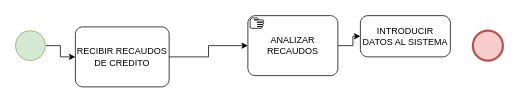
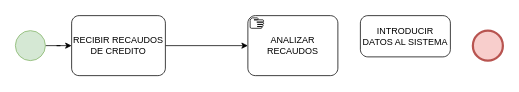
  <mxCell id="0" />
  <mxCell id="1" parent="0" />
  <mxCell id="2" value="" style="edgeStyle=orthogonalEdgeStyle;rounded=0;orthogonalLoop=1;jettySize=auto;html=1;" edge="1" parent="1" source="3" target="5"><mxGeometry relative="1" as="geometry" /></mxCell>
  <mxCell id="3" value="" style="points=[[0.145,0.145,0],[0.5,0,0],[0.855,0.145,0],[1,0.5,0],[0.855,0.855,0],[0.5,1,0],[0.145,0.855,0],[0,0.5,0]];shape=mxgraph.bpmn.event;html=1;verticalLabelPosition=bottom;labelBackgroundColor=#ffffff;verticalAlign=top;align=center;perimeter=ellipsePerimeter;outlineConnect=0;aspect=fixed;outline=standard;symbol=general;fillColor=#d5e8d4;strokeColor=#82b366;" vertex="1" parent="1"><mxGeometry x="20" y="40" width="40" height="40" as="geometry" /></mxCell>
  <mxCell id="4" value="" style="edgeStyle=orthogonalEdgeStyle;rounded=0;orthogonalLoop=1;jettySize=auto;html=1;" edge="1" parent="1" source="5" target="9"><mxGeometry relative="1" as="geometry" /></mxCell>
- <mxCell id="5" value="RECIBIR RECAUDOS DE CREDITO" style="points=[[0.25,0,0],[0.5,0,0],[0.75,0,0],[1,0.25,0],[1,0.5,0],[1,0.75,0],[0.75,1,0],[0.5,1,0],[0.25,1,0],[0,0.75,0],[0,0.5,0],[0,0.25,0]];shape=mxgraph.bpmn.task;whiteSpace=wrap;rectStyle=rounded;size=10;taskMarker=abstract;" vertex="1" parent="1"><mxGeometry x="100" y="35" width="125" height="80" as="geometry" /></mxCell>
+ <mxCell id="5" value="RECIBIR RECAUDOS DE CREDITO" style="points=[[0.25,0,0],[0.5,0,0],[0.75,0,0],[1,0.25,0],[1,0.5,0],[1,0.75,0],[0.75,1,0],[0.5,1,0],[0.25,1,0],[0,0.75,0],[0,0.5,0],[0,0.25,0]];shape=mxgraph.bpmn.task;whiteSpace=wrap;rectStyle=rounded;size=10;taskMarker=abstract;" vertex="1" parent="1"><mxGeometry x="95" y="20" width="125" height="80" as="geometry" /></mxCell>
  <mxCell id="6" value="INTRODUCIR DATOS AL SISTEMA" style="points=[[0.25,0,0],[0.5,0,0],[0.75,0,0],[1,0.25,0],[1,0.5,0],[1,0.75,0],[0.75,1,0],[0.5,1,0],[0.25,1,0],[0,0.75,0],[0,0.5,0],[0,0.25,0]];shape=mxgraph.bpmn.task;whiteSpace=wrap;rectStyle=rounded;size=10;taskMarker=abstract;" vertex="1" parent="1"><mxGeometry x="480" y="20" width="120" height="55" as="geometry" /></mxCell>
  <mxCell id="7" value="" style="points=[[0.145,0.145,0],[0.5,0,0],[0.855,0.145,0],[1,0.5,0],[0.855,0.855,0],[0.5,1,0],[0.145,0.855,0],[0,0.5,0]];shape=mxgraph.bpmn.event;html=1;verticalLabelPosition=bottom;labelBackgroundColor=#ffffff;verticalAlign=top;align=center;perimeter=ellipsePerimeter;outlineConnect=0;aspect=fixed;outline=end;symbol=terminate2;fillColor=#f8cecc;strokeColor=#b85450;" vertex="1" parent="1"><mxGeometry x="630" y="40" width="40" height="40" as="geometry" /></mxCell>
- <mxCell id="8" value="" style="edgeStyle=orthogonalEdgeStyle;rounded=0;orthogonalLoop=1;jettySize=auto;html=1;" edge="1" parent="1" source="9" target="6"><mxGeometry relative="1" as="geometry" /></mxCell>
  <mxCell id="9" value="ANALIZAR RECAUDOS" style="points=[[0.25,0,0],[0.5,0,0],[0.75,0,0],[1,0.25,0],[1,0.5,0],[1,0.75,0],[0.75,1,0],[0.5,1,0],[0.25,1,0],[0,0.75,0],[0,0.5,0],[0,0.25,0]];shape=mxgraph.bpmn.task;whiteSpace=wrap;rectStyle=rounded;size=10;taskMarker=manual;" vertex="1" parent="1"><mxGeometry x="330" y="20" width="120" height="80" as="geometry" /></mxCell>
